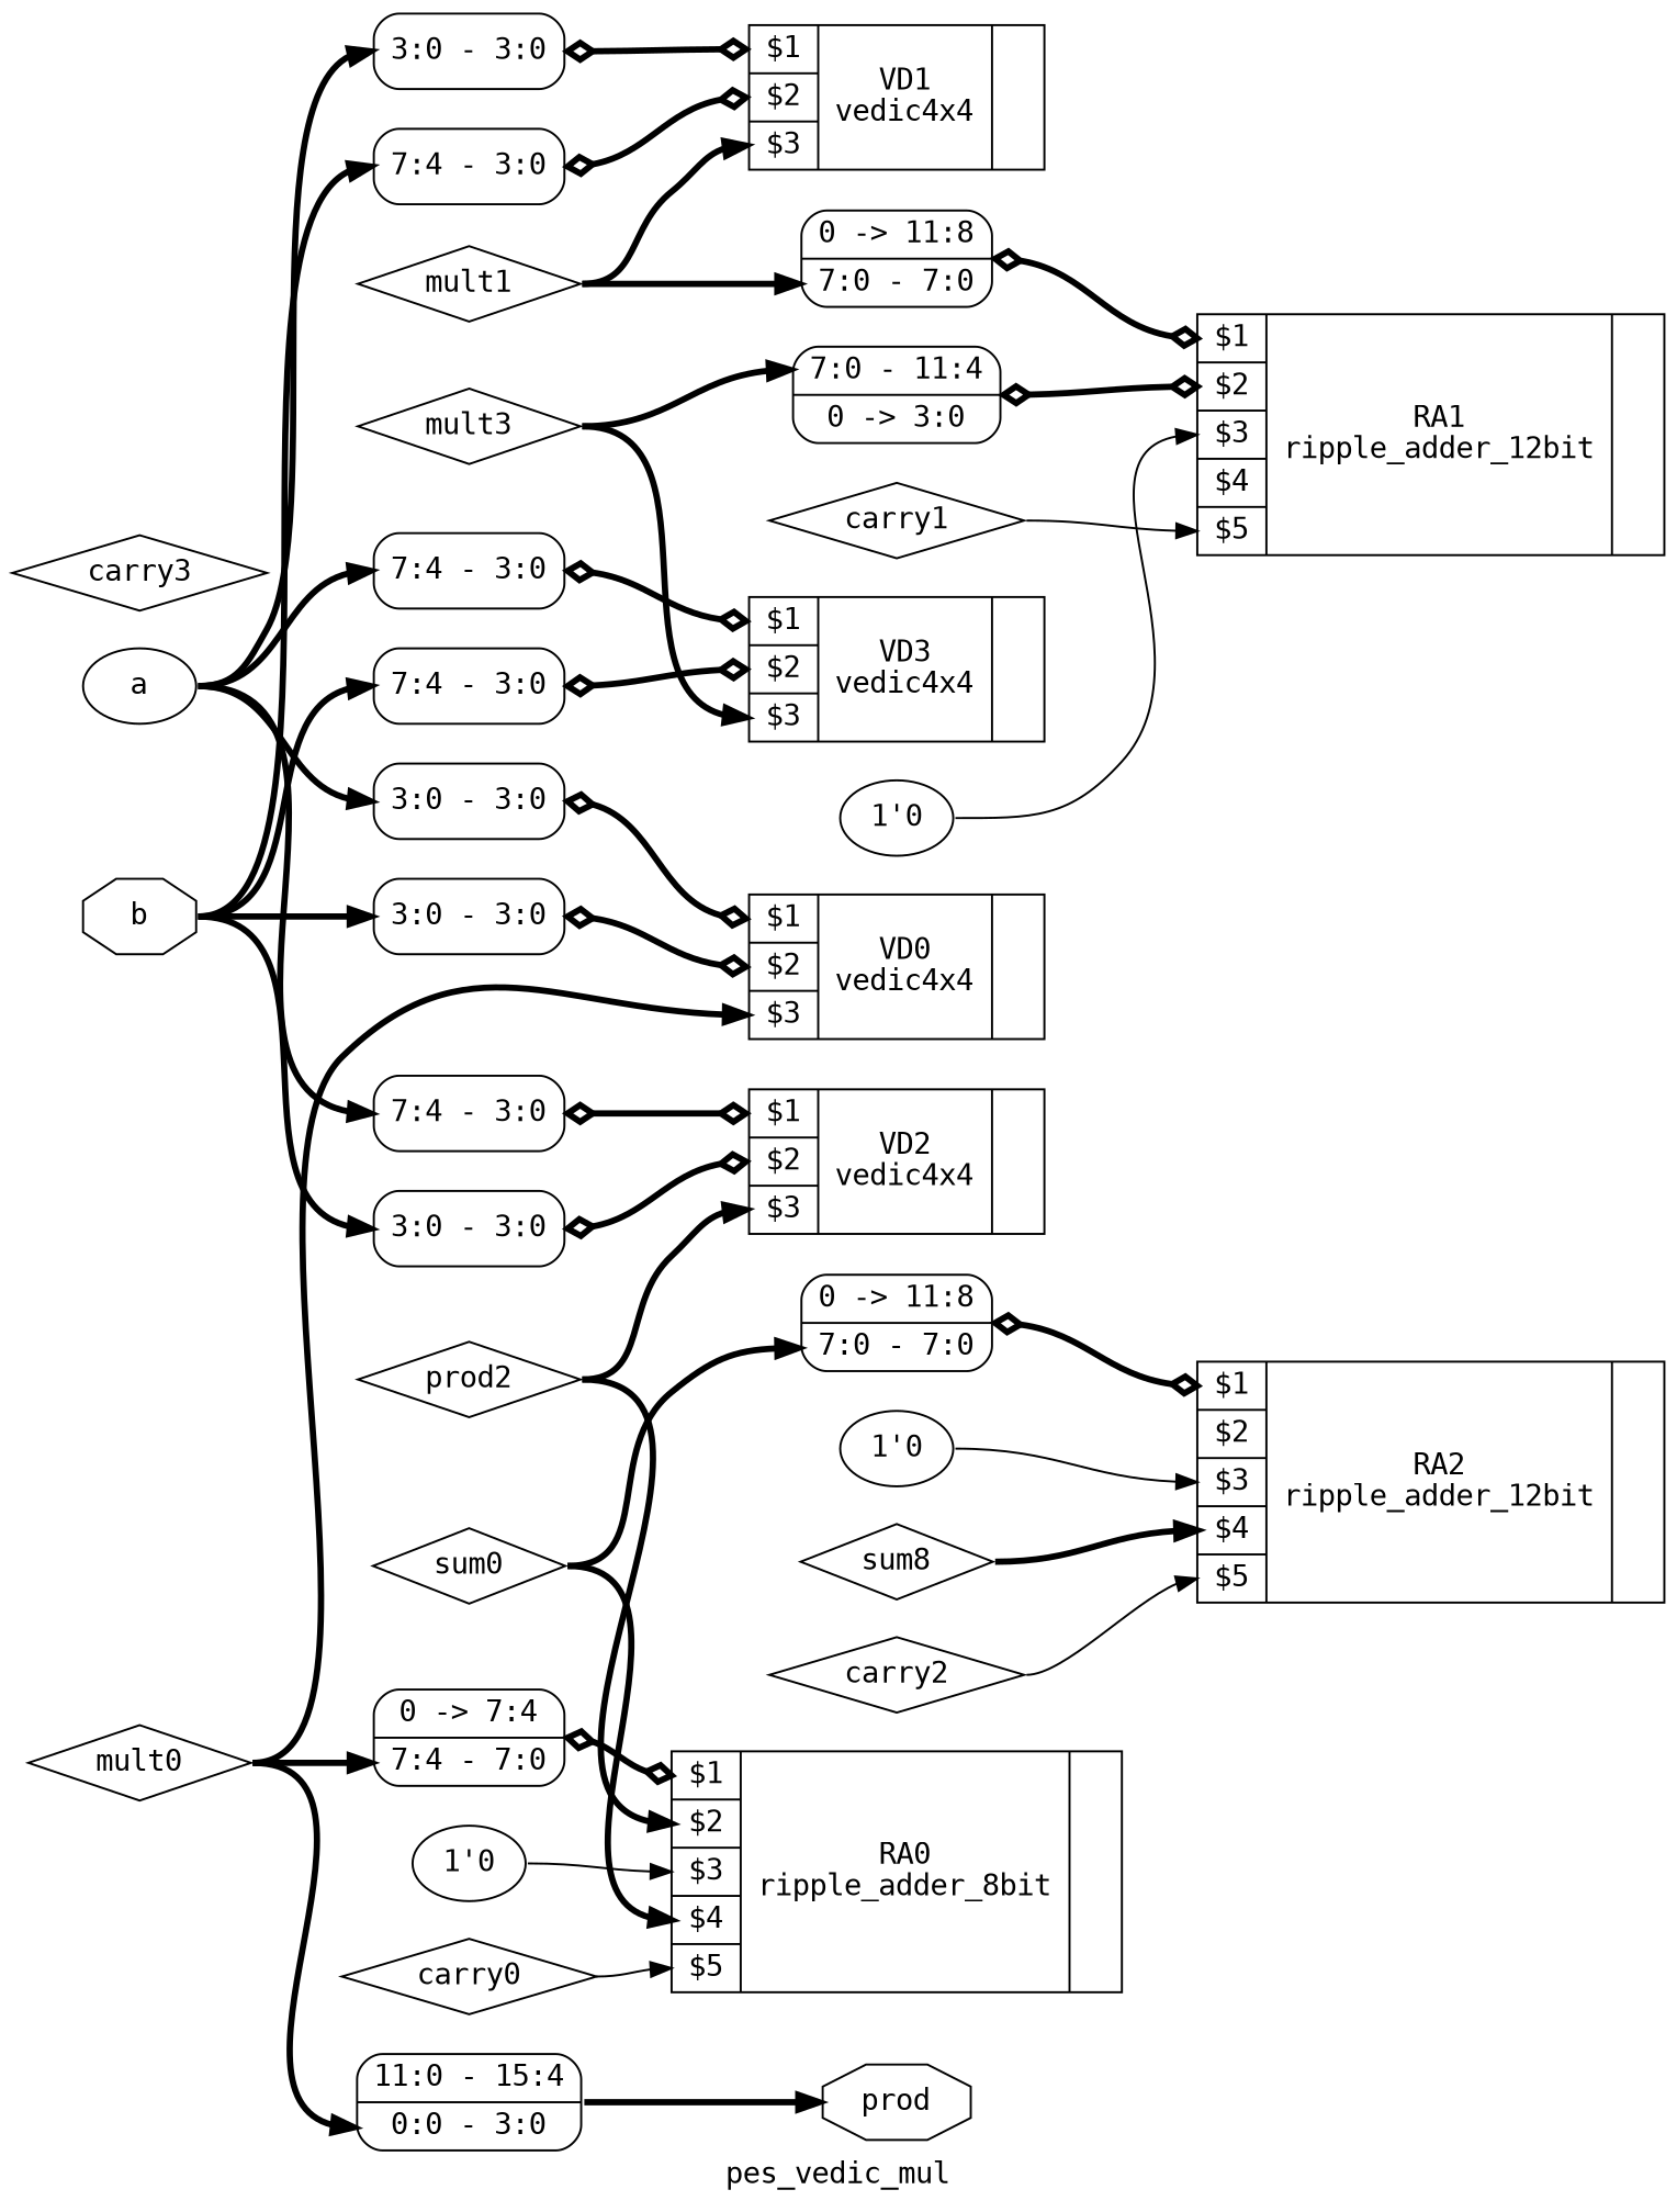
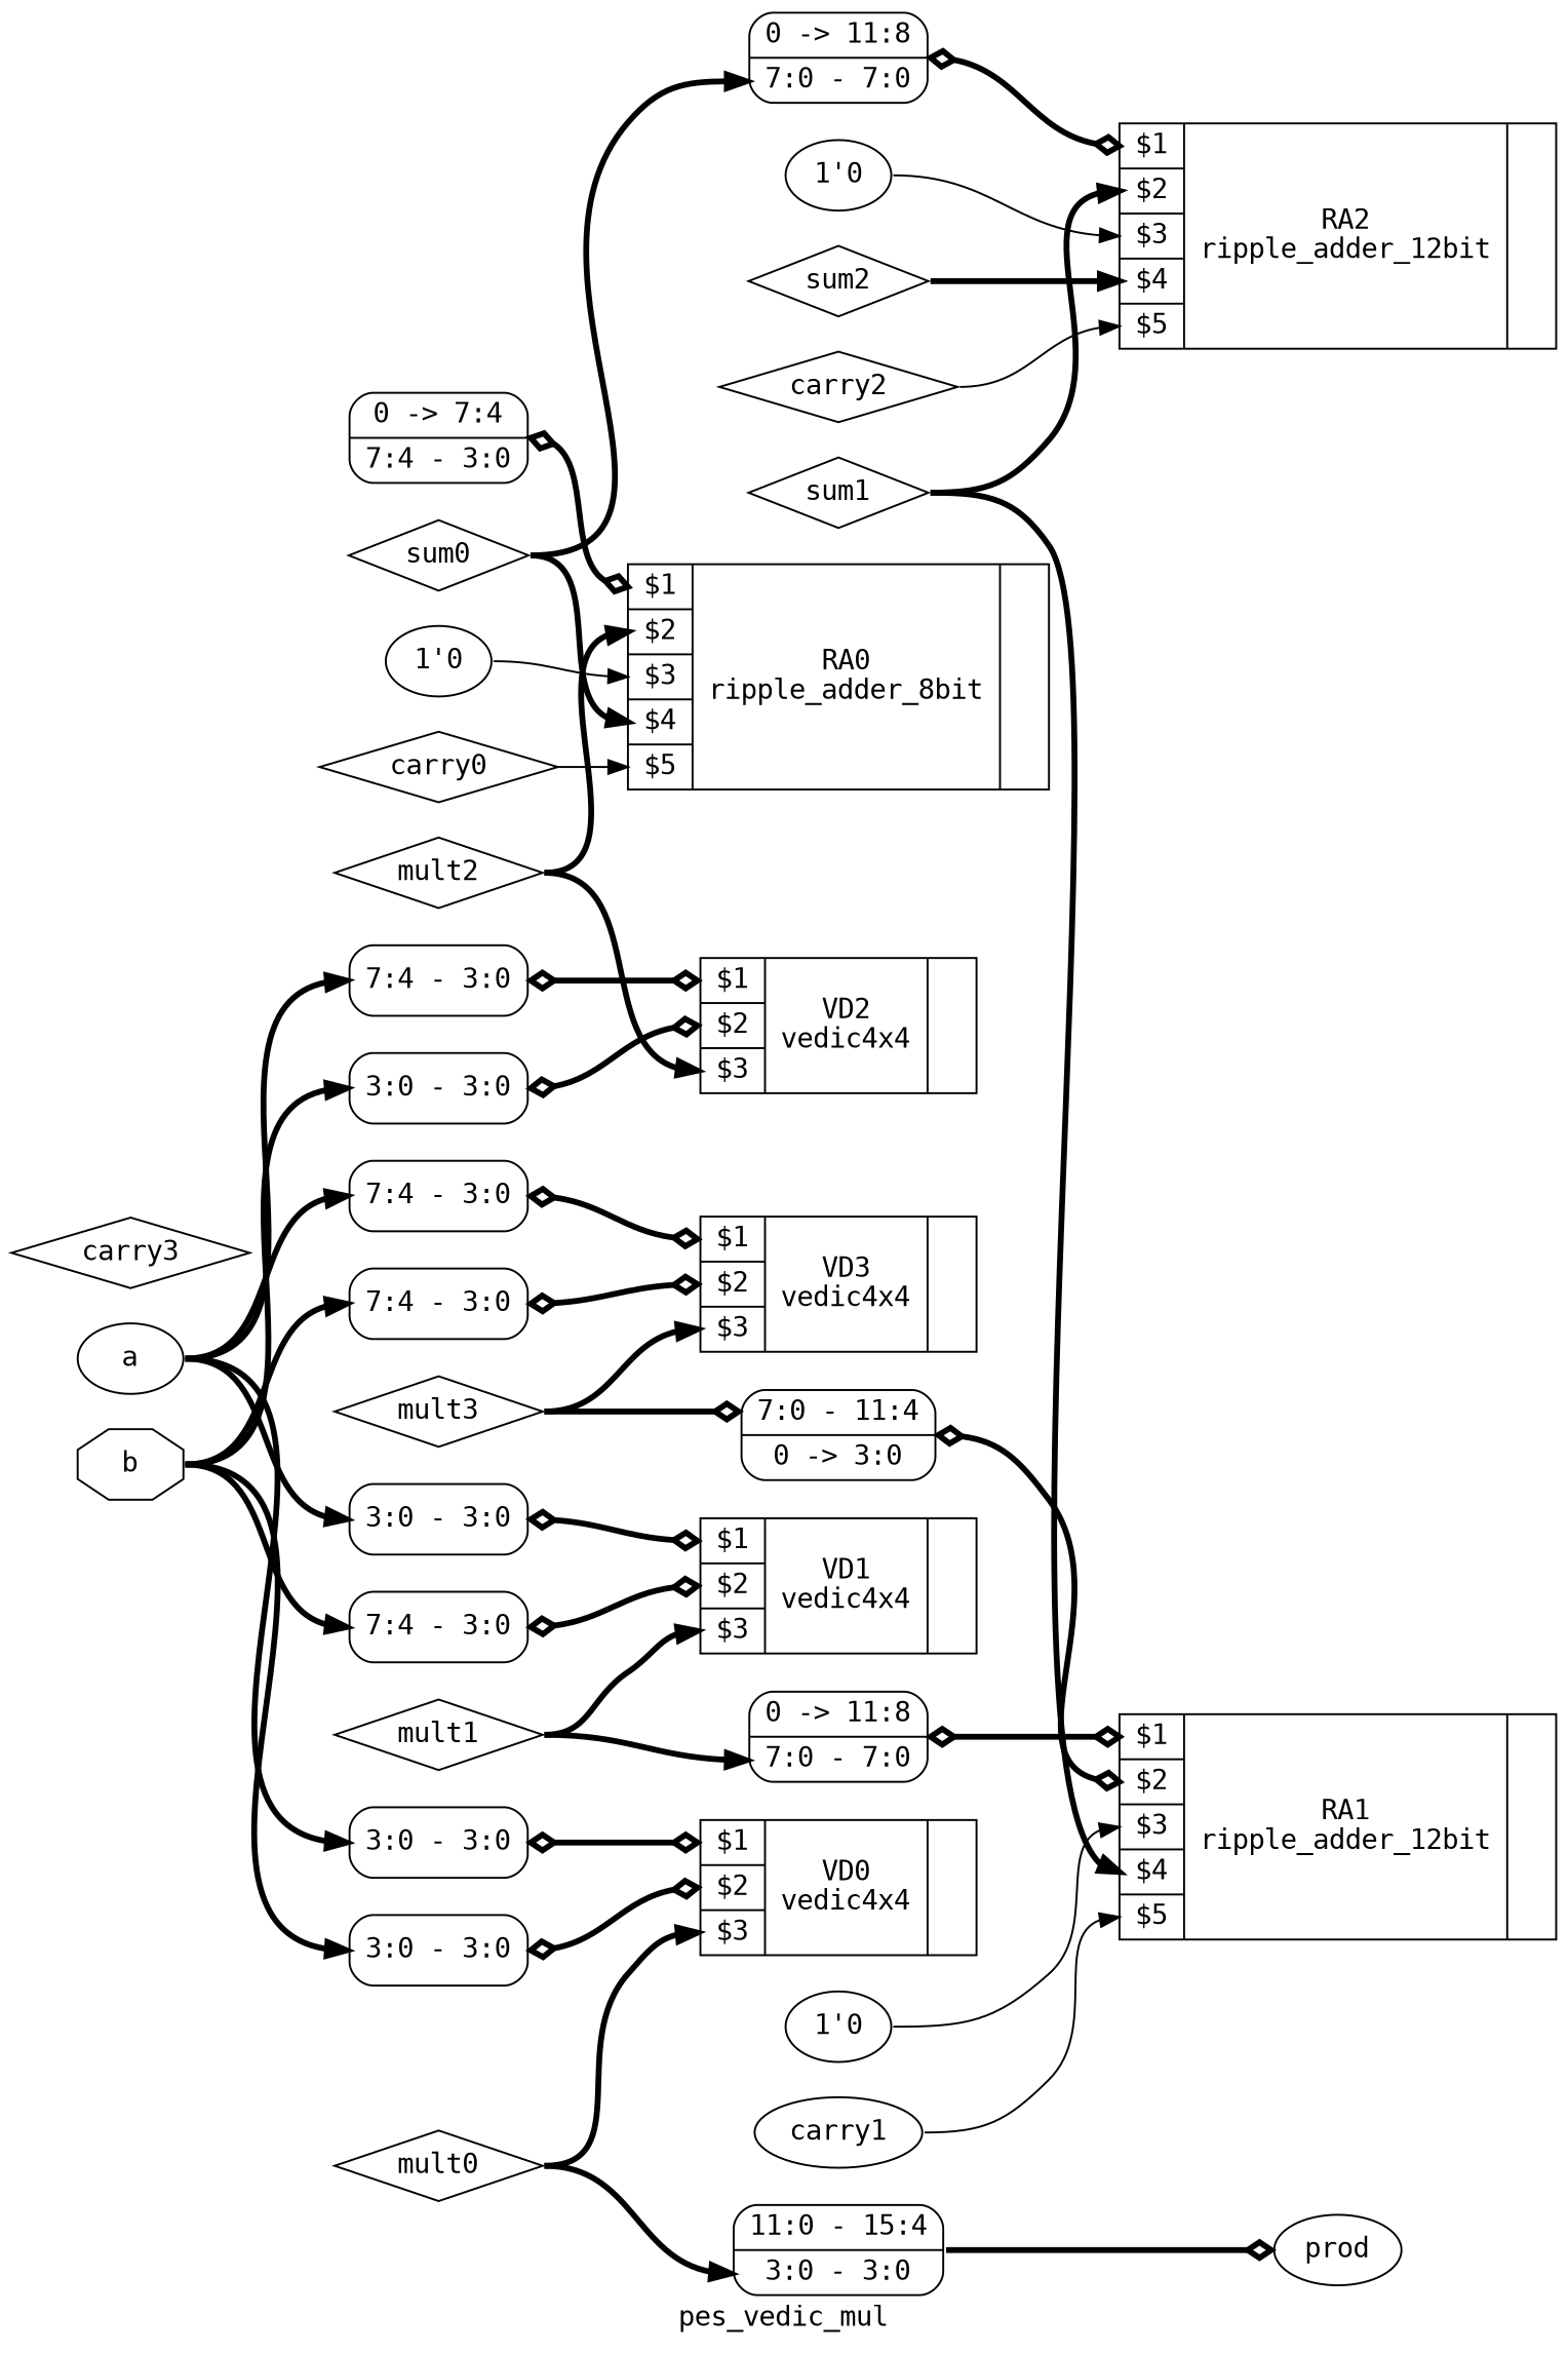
  digraph {
    fontname="DejaVu Sans Mono"
    label=pes_vedic_mul
    rankdir=LR
    remincross=true
    node [color=black fontcolor=black fontname="DejaVu Sans Mono" shape=record]
    edge [color=black fontcolor=black fontname="DejaVu Sans Mono" headport="s0:w" tailport=e style="setlinewidth(3)"]
-   n1 [label=carry1 shape=diamond]
+   n1 [label=carry1 shape=ellipse]
    n2 [label="{{<p15> $1|<p16> $2|<p17> $3|<p18> $4|<p19> $5}|RA1\nripple_adder_12bit|{}}" color="" fontcolor=""]
    n3 [label=carry3 shape=diamond]
    n4 [label=carry2 shape=diamond]
    n5 [label="{{<p15> $1|<p16> $2|<p17> $3|<p18> $4|<p19> $5}|RA2\nripple_adder_12bit|{}}" color="" fontcolor=""]
    n6 [label=carry0 shape=diamond]
    n7 [label="{{<p15> $1|<p16> $2|<p17> $3|<p18> $4|<p19> $5}|RA0\nripple_adder_8bit|{}}" color="" fontcolor=""]
-   n8 [label=sum8 shape=diamond]
-   n9 [label="<s1> 11:0 - 15:4 |<s0> 0:0 - 3:0 " style=rounded]
-   n10 [label=prod shape=octagon]
+   n8 [label=sum2 shape=diamond]
+   n9 [label="<s1> 11:0 - 15:4 |<s0> 3:0 - 3:0 " style=rounded]
+   n10 [label=prod shape=ellipse]
+   n11 [label=sum1 shape=diamond]
    n12 [label=sum0 shape=diamond]
    n13 [label="0 -&gt; 11:8 |<s0> 7:0 - 7:0 " style=rounded]
    n14 [label=mult3 shape=diamond]
    n15 [label="<s1> 7:0 - 11:4 |0 -&gt; 3:0 " style=rounded]
    n16 [label="{{<p15> $1|<p16> $2|<p17> $3}|VD3\nvedic4x4|{}}" color="" fontcolor=""]
-   n17 [label=prod2 shape=diamond]
+   n17 [label=mult2 shape=diamond]
    n18 [label="{{<p15> $1|<p16> $2|<p17> $3}|VD2\nvedic4x4|{}}" color="" fontcolor=""]
    n19 [label=mult1 shape=diamond]
    n20 [label="0 -&gt; 11:8 |<s0> 7:0 - 7:0 " style=rounded]
    n21 [label="{{<p15> $1|<p16> $2|<p17> $3}|VD1\nvedic4x4|{}}" color="" fontcolor=""]
    n22 [label=mult0 shape=diamond]
-   n23 [label="0 -&gt; 7:4 |<s0> 7:4 - 7:0 " style=rounded]
+   n23 [label="0 -&gt; 7:4 |<s0> 7:4 - 3:0 " style=rounded]
    n24 [label="{{<p15> $1|<p16> $2|<p17> $3}|VD0\nvedic4x4|{}}" color="" fontcolor=""]
    n25 [label=b shape=octagon]
    n26 [label="<s0> 7:4 - 3:0 " style=rounded]
    n27 [label="<s0> 3:0 - 3:0 " style=rounded]
    n28 [label="<s0> 7:4 - 3:0 " style=rounded]
    n29 [label="<s0> 3:0 - 3:0 " style=rounded]
    n30 [label=a shape=ellipse]
    n31 [label="<s0> 7:4 - 3:0 " style=rounded]
    n32 [label="<s0> 7:4 - 3:0 " style=rounded]
    n33 [label="<s0> 3:0 - 3:0 " style=rounded]
    n34 [label="<s0> 3:0 - 3:0 " style=rounded]
    n35 [label="1'0" color="" fontcolor="" shape=""]
    n36 [label="1'0" color="" fontcolor="" shape=""]
    n37 [label="1'0" color="" fontcolor="" shape=""]
    n1 -> n2 [headport="p19:w" style=""]
    n4 -> n5 [headport="p19:w" style=""]
    n6 -> n7 [headport="p19:w" style=""]
    n8 -> n5 [headport="p18:w"]
-   n9 -> n10 [headport=w]
+   n9 -> n10 [headport=w arrowhead=odiamond]
+   n11 -> n2 [headport="p18:w"]
+   n11 -> n5 [headport="p16:w"]
    n12 -> n7 [headport="p18:w"]
    n12 -> n13
    n13 -> n5 [arrowhead=odiamond arrowtail=odiamond dir=both headport="p15:w"]
-   n14 -> n15 [headport="s1:w"]
+   n14 -> n15 [headport="s1:w" arrowhead=odiamond]
    n14 -> n16 [headport="p17:w"]
    n15 -> n2 [arrowhead=odiamond arrowtail=odiamond dir=both headport="p16:w"]
    n17 -> n7 [headport="p16:w"]
    n17 -> n18 [headport="p17:w"]
    n19 -> n20
    n19 -> n21 [headport="p17:w"]
    n20 -> n2 [arrowhead=odiamond arrowtail=odiamond dir=both headport="p15:w"]
    n22 -> n9
-   n22 -> n23
    n22 -> n24 [headport="p17:w"]
    n23 -> n7 [arrowhead=odiamond arrowtail=odiamond dir=both headport="p15:w"]
    n25 -> n26
    n25 -> n27
    n25 -> n28
    n25 -> n29
    n26 -> n16 [arrowhead=odiamond arrowtail=odiamond dir=both headport="p16:w"]
    n27 -> n18 [arrowhead=odiamond arrowtail=odiamond dir=both headport="p16:w"]
    n28 -> n21 [arrowhead=odiamond arrowtail=odiamond dir=both headport="p16:w"]
    n29 -> n24 [arrowhead=odiamond arrowtail=odiamond dir=both headport="p16:w"]
    n30 -> n31
    n30 -> n32
    n30 -> n33
    n30 -> n34
    n31 -> n16 [arrowhead=odiamond arrowtail=odiamond dir=both headport="p15:w"]
    n32 -> n18 [arrowhead=odiamond arrowtail=odiamond dir=both headport="p15:w"]
    n33 -> n21 [arrowhead=odiamond arrowtail=odiamond dir=both headport="p15:w"]
    n34 -> n24 [arrowhead=odiamond arrowtail=odiamond dir=both headport="p15:w"]
    n35 -> n5 [headport="p17:w" style=""]
    n36 -> n2 [headport="p17:w" style=""]
    n37 -> n7 [headport="p17:w" style=""]
  }
